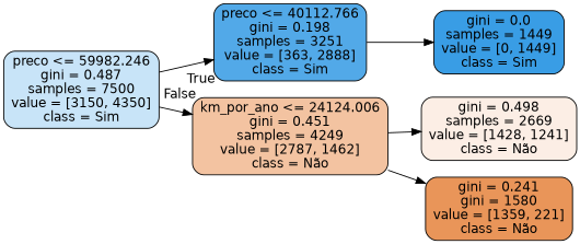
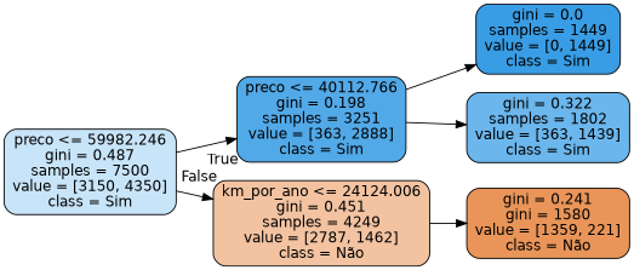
  digraph {
    rankdir=LR
    node [color=black fontname=helvetica shape=box style="filled, rounded"]
    edge [fontname=helvetica]
    n1 [fillcolor="#c8e4f8" label="preco <= 59982.246\ngini = 0.487\nsamples = 7500\nvalue = [3150, 4350]\nclass = Sim"]
    n2 [fillcolor="#52a9e8" label="preco <= 40112.766\ngini = 0.198\nsamples = 3251\nvalue = [363, 2888]\nclass = Sim"]
    n3 [fillcolor="#f3c3a1" label="km_por_ano <= 24124.006\ngini = 0.451\nsamples = 4249\nvalue = [2787, 1462]\nclass = Não"]
    n4 [fillcolor="#399de5" label="gini = 0.0\nsamples = 1449\nvalue = [0, 1449]\nclass = Sim"]
-   n6 [fillcolor="#fceee5" label="gini = 0.498\nsamples = 2669\nvalue = [1428, 1241]\nclass = Não"]
+   n5 [fillcolor="#6bb6ec" label="gini = 0.322\nsamples = 1802\nvalue = [363, 1439]\nclass = Sim"]
    n7 [fillcolor="#e99559" label="gini = 0.241\ngini = 1580\nvalue = [1359, 221]\nclass = Não"]
    n1 -> n2 [headlabel=True labelangle=45 labeldistance=2.5]
    n1 -> n3 [headlabel=False labelangle=-45 labeldistance=2.5]
    n2 -> n4
-   n3 -> n6
+   n2 -> n5
    n3 -> n7
  }
